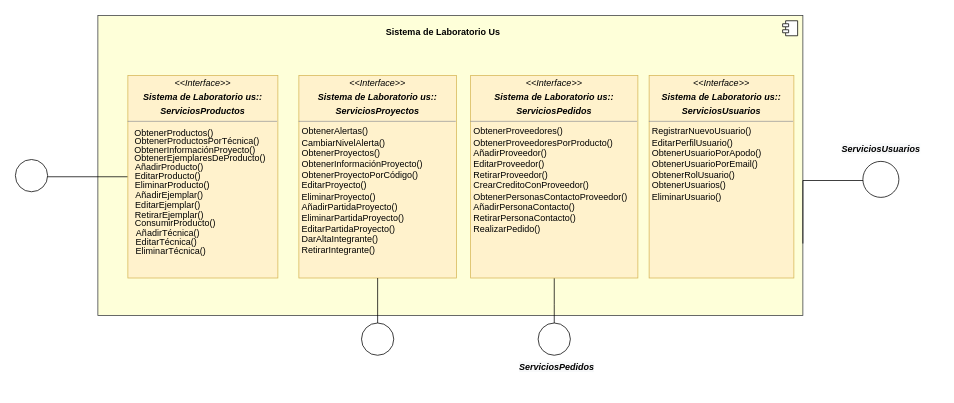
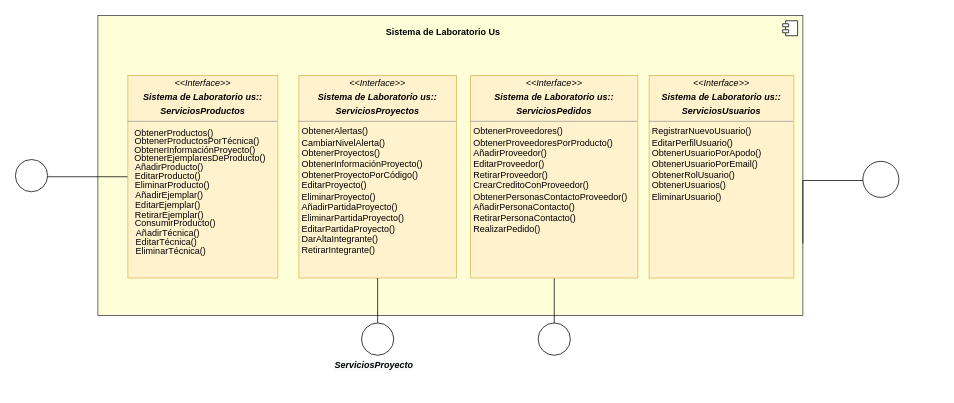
  <mxCell id="0" />
  <mxCell id="1" parent="0" />
  <mxCell id="2" value="" style="html=1;dropTarget=0;strokeColor=#36393d;fillColor=#FEFFD9;" parent="1" vertex="1"><mxGeometry x="130" y="20" width="940" height="400" as="geometry" /></mxCell>
  <mxCell id="3" value="" style="shape=module;jettyWidth=8;jettyHeight=4;" parent="2" vertex="1"><mxGeometry x="1" width="20" height="20" relative="1" as="geometry"><mxPoint x="-27" y="7" as="offset" /></mxGeometry></mxCell>
  <mxCell id="4" value="&lt;b&gt;Sistema de Laboratorio Us&lt;/b&gt;" style="text;html=1;align=center;verticalAlign=middle;resizable=0;points=[];autosize=1;" parent="1" vertex="1"><mxGeometry x="505" y="33" width="170" height="20" as="geometry" /></mxCell>
  <mxCell id="5" style="edgeStyle=orthogonalEdgeStyle;rounded=0;orthogonalLoop=1;jettySize=auto;html=1;endArrow=none;endFill=0;entryX=1;entryY=0.5;entryDx=0;entryDy=0;" parent="1" source="6" edge="1"><mxGeometry relative="1" as="geometry"><mxPoint x="60" y="235" as="targetPoint" /></mxGeometry></mxCell>
  <mxCell id="6" value="&lt;p style=&quot;margin: 0px ; margin-top: 4px ; text-align: center&quot;&gt;&lt;i&gt;&amp;lt;&amp;lt;Interface&amp;gt;&amp;gt;&lt;/i&gt;&lt;/p&gt;&lt;p style=&quot;margin: 0px ; margin-top: 4px ; text-align: center&quot;&gt;&lt;b&gt;&lt;i&gt;Sistema de Laboratorio us::&lt;/i&gt;&lt;/b&gt;&lt;/p&gt;&lt;p style=&quot;margin: 0px ; margin-top: 4px ; text-align: center&quot;&gt;&lt;b&gt;&lt;i&gt;ServiciosProductos&lt;/i&gt;&lt;/b&gt;&lt;/p&gt;&lt;hr size=&quot;1&quot;&gt;&lt;p style=&quot;margin: 0px ; margin-left: 4px&quot;&gt;&lt;/p&gt;&lt;p style=&quot;margin: 0px ; margin-left: 4px&quot;&gt;&lt;br&gt;&lt;/p&gt;" style="verticalAlign=top;align=left;overflow=fill;fontSize=12;fontFamily=Helvetica;html=1;fillColor=#fff2cc;strokeColor=#d6b656;" parent="1" vertex="1"><mxGeometry x="170" y="100" width="200" height="270" as="geometry" /></mxCell>
  <mxCell id="7" value="&lt;p style=&quot;margin: 0px ; margin-top: 4px ; text-align: center&quot;&gt;&lt;i&gt;&amp;lt;&amp;lt;Interface&amp;gt;&amp;gt;&lt;/i&gt;&lt;br&gt;&lt;/p&gt;&lt;p style=&quot;margin: 4px 0px 0px ; text-align: center&quot;&gt;&lt;b&gt;&lt;i&gt;Sistema de Laboratorio us::&lt;/i&gt;&lt;/b&gt;&lt;/p&gt;&lt;p style=&quot;margin: 4px 0px 0px ; text-align: center&quot;&gt;&lt;b&gt;&lt;i&gt;ServiciosProyectos&lt;/i&gt;&lt;/b&gt;&lt;/p&gt;&lt;hr size=&quot;1&quot;&gt;&lt;p style=&quot;margin: 0px ; margin-left: 4px&quot;&gt;ObtenerAlertas()&lt;br&gt;CambiarNivelAlerta()&lt;/p&gt;&lt;p style=&quot;margin: 0px ; margin-left: 4px&quot;&gt;ObtenerProyectos()&lt;/p&gt;&lt;p style=&quot;margin: 0px ; margin-left: 4px&quot;&gt;ObtenerInformaciónProyecto()&lt;/p&gt;&lt;p style=&quot;margin: 0px ; margin-left: 4px&quot;&gt;ObtenerProyectoPorCódigo()&lt;/p&gt;&lt;p style=&quot;margin: 0px ; margin-left: 4px&quot;&gt;EditarProyecto()&lt;/p&gt;&lt;p style=&quot;margin: 0px ; margin-left: 4px&quot;&gt;EliminarProyecto()&lt;/p&gt;&lt;p style=&quot;margin: 0px ; margin-left: 4px&quot;&gt;AñadirPartidaProyecto()&lt;/p&gt;&lt;p style=&quot;margin: 0px ; margin-left: 4px&quot;&gt;EliminarPartidaProyecto()&lt;/p&gt;&lt;p style=&quot;margin: 0px ; margin-left: 4px&quot;&gt;EditarPartidaProyecto()&lt;/p&gt;&lt;p style=&quot;margin: 0px ; margin-left: 4px&quot;&gt;DarAltaIntegrante()&lt;/p&gt;&lt;p style=&quot;margin: 0px ; margin-left: 4px&quot;&gt;RetirarIntegrante()&lt;/p&gt;" style="verticalAlign=top;align=left;overflow=fill;fontSize=12;fontFamily=Helvetica;html=1;fillColor=#fff2cc;strokeColor=#d6b656;" parent="1" vertex="1"><mxGeometry x="398" y="100" width="210" height="270" as="geometry" /></mxCell>
  <mxCell id="8" style="edgeStyle=orthogonalEdgeStyle;rounded=0;orthogonalLoop=1;jettySize=auto;html=1;endArrow=none;endFill=0;entryX=0.5;entryY=0;entryDx=0;entryDy=0;" parent="1" source="9" edge="1"><mxGeometry relative="1" as="geometry"><mxPoint x="738.5" y="440" as="targetPoint" /></mxGeometry></mxCell>
  <mxCell id="9" value="&lt;p style=&quot;margin: 0px ; margin-top: 4px ; text-align: center&quot;&gt;&lt;i&gt;&amp;lt;&amp;lt;Interface&amp;gt;&amp;gt;&lt;/i&gt;&lt;/p&gt;&lt;p style=&quot;margin: 0px ; margin-top: 4px ; text-align: center&quot;&gt;&lt;b&gt;&lt;i&gt;Sistema de Laboratorio us::&lt;/i&gt;&lt;/b&gt;&lt;br&gt;&lt;/p&gt;&lt;p style=&quot;margin: 4px 0px 0px ; text-align: center&quot;&gt;&lt;b&gt;&lt;i&gt;ServiciosPedidos&lt;/i&gt;&lt;/b&gt;&lt;/p&gt;&lt;hr size=&quot;1&quot;&gt;&lt;p style=&quot;margin: 0px ; margin-left: 4px&quot;&gt;ObtenerProveedores()&lt;/p&gt;&lt;p style=&quot;margin: 0px ; margin-left: 4px&quot;&gt;ObtenerProveedoresPorProducto()&lt;/p&gt;&lt;p style=&quot;margin: 0px ; margin-left: 4px&quot;&gt;AñadirProveedor()&lt;/p&gt;&lt;p style=&quot;margin: 0px ; margin-left: 4px&quot;&gt;EditarProveedor()&lt;/p&gt;&lt;p style=&quot;margin: 0px ; margin-left: 4px&quot;&gt;RetirarProveedor()&lt;/p&gt;&lt;p style=&quot;margin: 0px ; margin-left: 4px&quot;&gt;CrearCreditoConProveedor()&lt;/p&gt;&lt;p style=&quot;margin: 0px ; margin-left: 4px&quot;&gt;ObtenerPersonasContactoProveedor()&lt;/p&gt;&lt;p style=&quot;margin: 0px ; margin-left: 4px&quot;&gt;AñadirPersonaContacto()&lt;/p&gt;&lt;p style=&quot;margin: 0px ; margin-left: 4px&quot;&gt;RetirarPersonaContacto()&lt;/p&gt;&lt;p style=&quot;margin: 0px ; margin-left: 4px&quot;&gt;RealizarPedido()&lt;/p&gt;&lt;p style=&quot;margin: 0px ; margin-left: 4px&quot;&gt;&lt;br&gt;&lt;/p&gt;" style="verticalAlign=top;align=left;overflow=fill;fontSize=12;fontFamily=Helvetica;html=1;fillColor=#fff2cc;strokeColor=#d6b656;" parent="1" vertex="1"><mxGeometry x="627" y="100" width="223" height="270" as="geometry" /></mxCell>
  <mxCell id="10" style="edgeStyle=orthogonalEdgeStyle;rounded=0;orthogonalLoop=1;jettySize=auto;html=1;endArrow=none;endFill=0;entryX=0;entryY=0.5;entryDx=0;entryDy=0;" parent="1" edge="1"><mxGeometry relative="1" as="geometry"><mxPoint x="1195" y="235.5" as="targetPoint" /><mxPoint x="1070" y="324" as="sourcePoint" /><Array as="points"><mxPoint x="1070" y="240" /><mxPoint x="1195" y="240" /></Array></mxGeometry></mxCell>
  <mxCell id="11" value="&lt;p style=&quot;margin: 0px ; margin-top: 4px ; text-align: center&quot;&gt;&lt;i&gt;&amp;lt;&amp;lt;Interface&amp;gt;&amp;gt;&lt;/i&gt;&lt;br&gt;&lt;/p&gt;&lt;p style=&quot;margin: 4px 0px 0px ; text-align: center&quot;&gt;&lt;b&gt;&lt;i&gt;Sistema de Laboratorio us::&lt;/i&gt;&lt;/b&gt;&lt;br&gt;&lt;/p&gt;&lt;p style=&quot;margin: 4px 0px 0px ; text-align: center&quot;&gt;&lt;b&gt;&lt;i&gt;ServiciosUsuarios&lt;/i&gt;&lt;/b&gt;&lt;/p&gt;&lt;hr size=&quot;1&quot;&gt;&lt;p style=&quot;margin: 0px ; margin-left: 4px&quot;&gt;RegistrarNuevoUsuario()&lt;/p&gt;&lt;p style=&quot;margin: 0px ; margin-left: 4px&quot;&gt;EditarPerfilUsuario()&lt;/p&gt;&lt;p style=&quot;margin: 0px ; margin-left: 4px&quot;&gt;ObtenerUsuarioPorApodo()&lt;/p&gt;&lt;p style=&quot;margin: 0px ; margin-left: 4px&quot;&gt;ObtenerUsuarioPorEmail()&lt;/p&gt;&lt;p style=&quot;margin: 0px ; margin-left: 4px&quot;&gt;ObtenerRolUsuario()&lt;/p&gt;&lt;p style=&quot;margin: 0px ; margin-left: 4px&quot;&gt;ObtenerUsuarios()&lt;/p&gt;&lt;p style=&quot;margin: 0px ; margin-left: 4px&quot;&gt;EliminarUsuario()&lt;/p&gt;&lt;p style=&quot;margin: 0px ; margin-left: 4px&quot;&gt;&lt;br&gt;&lt;/p&gt;" style="verticalAlign=top;align=left;overflow=fill;fontSize=12;fontFamily=Helvetica;html=1;fillColor=#fff2cc;strokeColor=#d6b656;" parent="1" vertex="1"><mxGeometry x="865" y="100" width="193" height="270" as="geometry" /></mxCell>
  <mxCell id="12" value="ObtenerProductosPorTécnica()" style="text;html=1;align=center;verticalAlign=middle;resizable=0;points=[];autosize=1;" parent="1" vertex="1"><mxGeometry x="172" y="178" width="180" height="20" as="geometry" /></mxCell>
  <mxCell id="13" value="ObtenerInformaciónProyecto()" style="text;strokeColor=none;fillColor=none;align=left;verticalAlign=top;spacingLeft=4;spacingRight=4;overflow=hidden;rotatable=0;points=[[0,0.5],[1,0.5]];portConstraint=eastwest;" parent="1" vertex="1"><mxGeometry x="173" y="186" width="186" height="26" as="geometry" /></mxCell>
  <mxCell id="14" value="ObtenerProductos()" style="text;strokeColor=none;fillColor=none;align=left;verticalAlign=top;spacingLeft=4;spacingRight=4;overflow=hidden;rotatable=0;points=[[0,0.5],[1,0.5]];portConstraint=eastwest;" parent="1" vertex="1"><mxGeometry x="173" y="163" width="160" height="26" as="geometry" /></mxCell>
  <mxCell id="15" value="ObtenerEjemplaresDeProducto()" style="text;html=1;align=center;verticalAlign=middle;resizable=0;points=[];autosize=1;" parent="1" vertex="1"><mxGeometry x="171" y="201" width="190" height="20" as="geometry" /></mxCell>
  <mxCell id="16" value="AñadirProducto()" style="text;html=1;align=center;verticalAlign=middle;resizable=0;points=[];autosize=1;" parent="1" vertex="1"><mxGeometry x="170" y="213" width="110" height="20" as="geometry" /></mxCell>
  <mxCell id="17" value="AñadirEjemplar()" style="text;html=1;align=center;verticalAlign=middle;resizable=0;points=[];autosize=1;" parent="1" vertex="1"><mxGeometry x="170" y="250" width="110" height="20" as="geometry" /></mxCell>
  <mxCell id="18" value="EditarEjemplar()" style="text;html=1;align=center;verticalAlign=middle;resizable=0;points=[];autosize=1;" parent="1" vertex="1"><mxGeometry x="173" y="262.5" width="100" height="20" as="geometry" /></mxCell>
  <mxCell id="19" value="RetirarEjemplar()" style="text;html=1;align=center;verticalAlign=middle;resizable=0;points=[];autosize=1;" parent="1" vertex="1"><mxGeometry x="170" y="275.5" width="110" height="20" as="geometry" /></mxCell>
  <mxCell id="20" value="EditarProducto()" style="text;html=1;align=center;verticalAlign=middle;resizable=0;points=[];autosize=1;" parent="1" vertex="1"><mxGeometry x="173" y="225" width="100" height="20" as="geometry" /></mxCell>
  <mxCell id="21" value="EliminarProducto()" style="text;html=1;align=center;verticalAlign=middle;resizable=0;points=[];autosize=1;" parent="1" vertex="1"><mxGeometry x="174" y="236.5" width="110" height="20" as="geometry" /></mxCell>
  <mxCell id="22" value="ConsumirProducto()" style="text;html=1;align=center;verticalAlign=middle;resizable=0;points=[];autosize=1;" parent="1" vertex="1"><mxGeometry x="173" y="286.5" width="120" height="20" as="geometry" /></mxCell>
  <mxCell id="23" value="AñadirTécnica()" style="text;html=1;align=center;verticalAlign=middle;resizable=0;points=[];autosize=1;" parent="1" vertex="1"><mxGeometry x="173" y="299.5" width="100" height="20" as="geometry" /></mxCell>
  <mxCell id="24" value="EditarTécnica()" style="text;html=1;align=center;verticalAlign=middle;resizable=0;points=[];autosize=1;" parent="1" vertex="1"><mxGeometry x="171" y="311.5" width="100" height="20" as="geometry" /></mxCell>
  <mxCell id="25" value="EliminarTécnica()" style="text;html=1;align=center;verticalAlign=middle;resizable=0;points=[];autosize=1;" parent="1" vertex="1"><mxGeometry x="172" y="324.5" width="110" height="20" as="geometry" /></mxCell>
  <mxCell id="26" value="" style="ellipse;whiteSpace=wrap;html=1;aspect=fixed;" vertex="1" parent="1"><mxGeometry x="20" y="212" width="43" height="43" as="geometry" /></mxCell>
- <mxCell id="28" value="&lt;i style=&quot;color: rgb(0 , 0 , 0) ; font-family: &amp;#34;helvetica&amp;#34; ; font-size: 12px ; letter-spacing: normal ; text-align: center ; text-indent: 0px ; text-transform: none ; word-spacing: 0px ; background-color: rgb(248 , 249 , 250) ; font-weight: 700&quot;&gt;ServiciosPedidos&lt;/i&gt;" style="text;whiteSpace=wrap;html=1;" vertex="1" parent="1"><mxGeometry x="690" y="475" width="120" height="40" as="geometry" /></mxCell>
+ <mxCell id="27" value="&lt;i style=&quot;color: rgb(0, 0, 0); font-family: helvetica; font-size: 12px; letter-spacing: normal; text-align: center; text-indent: 0px; text-transform: none; word-spacing: 0px; background-color: rgb(248, 249, 250); font-weight: 700;&quot;&gt;ServiciosProyecto&lt;/i&gt;" style="text;whiteSpace=wrap;html=1;" vertex="1" parent="1"><mxGeometry x="444" y="473" width="130" height="30" as="geometry" /></mxCell>
  <mxCell id="29" style="edgeStyle=orthogonalEdgeStyle;rounded=0;orthogonalLoop=1;jettySize=auto;html=1;entryX=0.5;entryY=1;entryDx=0;entryDy=0;endArrow=none;endFill=0;" edge="1" parent="1" source="30" target="7"><mxGeometry relative="1" as="geometry" /></mxCell>
  <mxCell id="30" value="" style="ellipse;whiteSpace=wrap;html=1;aspect=fixed;" vertex="1" parent="1"><mxGeometry x="481.5" y="430" width="43" height="43" as="geometry" /></mxCell>
  <mxCell id="31" value="" style="ellipse;whiteSpace=wrap;html=1;aspect=fixed;" vertex="1" parent="1"><mxGeometry x="717" y="430" width="43" height="43" as="geometry" /></mxCell>
  <mxCell id="32" value="" style="ellipse;whiteSpace=wrap;html=1;aspect=fixed;" vertex="1" parent="1"><mxGeometry x="1150" y="214.5" width="48" height="48" as="geometry" /></mxCell>
- <mxCell id="33" value="&lt;i style=&quot;color: rgb(0 , 0 , 0) ; font-family: &amp;#34;helvetica&amp;#34; ; font-size: 12px ; letter-spacing: normal ; text-align: center ; text-indent: 0px ; text-transform: none ; word-spacing: 0px ; background-color: rgb(248 , 249 , 250) ; font-weight: 700&quot;&gt;ServiciosUsuarios&lt;/i&gt;" style="text;whiteSpace=wrap;html=1;" vertex="1" parent="1"><mxGeometry x="1120" y="184" width="130" height="30" as="geometry" /></mxCell>
